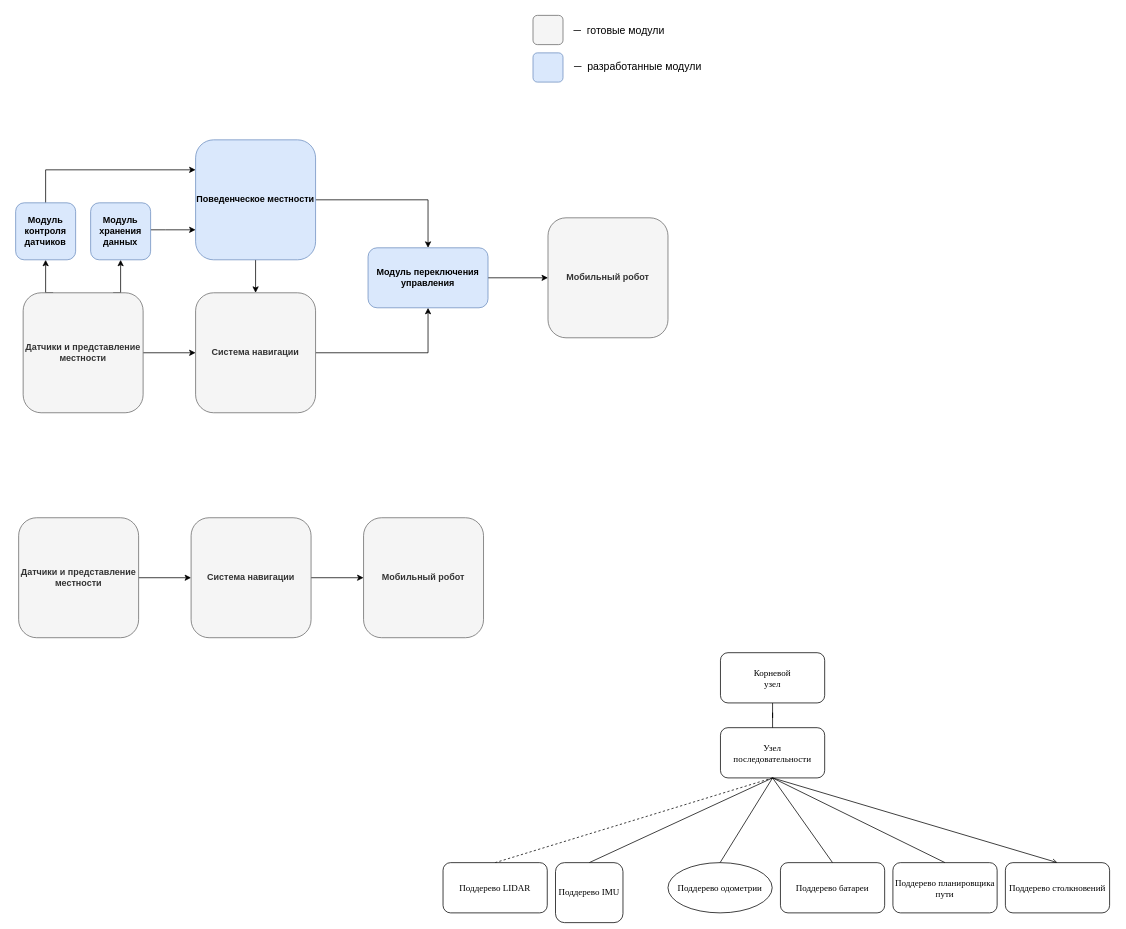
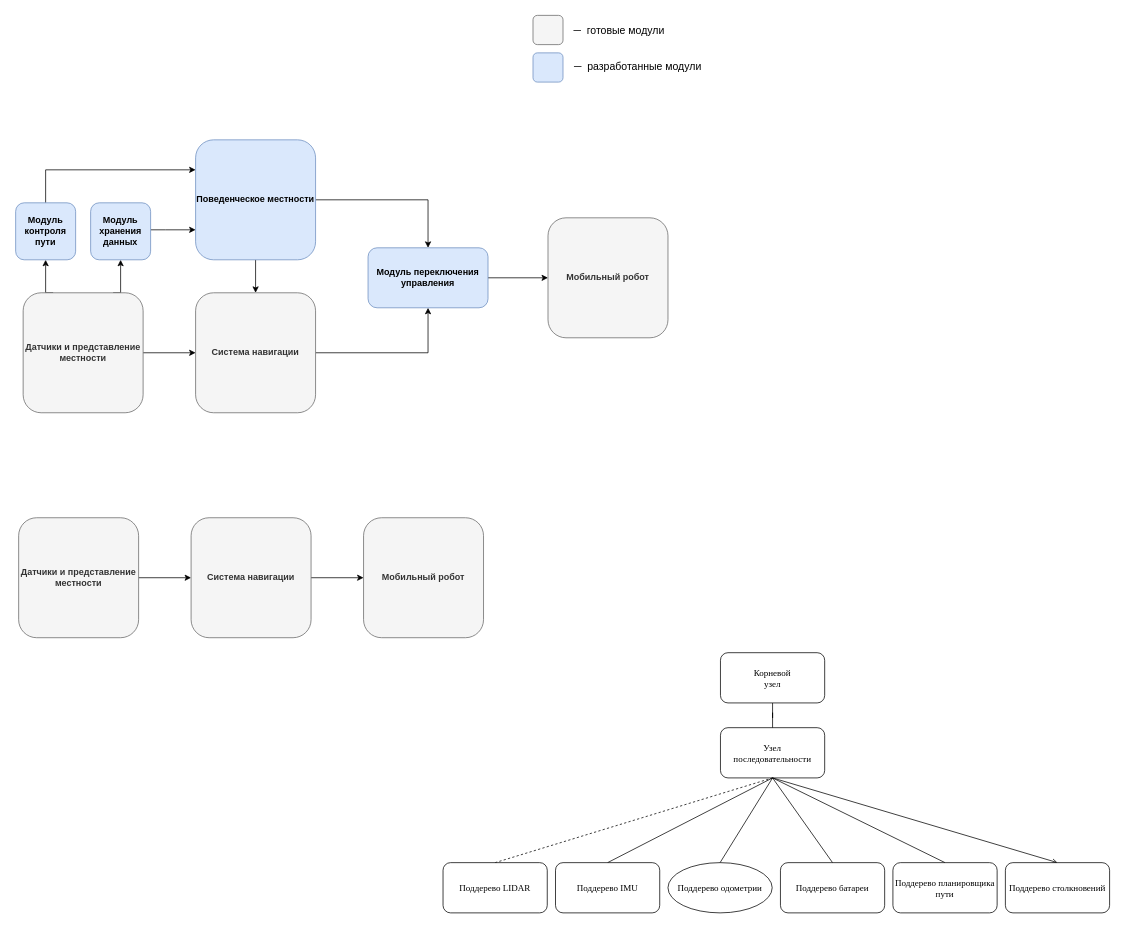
  <mxCell id="0" />
  <mxCell id="1" parent="0" />
  <mxCell id="2" style="edgeStyle=orthogonalEdgeStyle;rounded=0;orthogonalLoop=1;jettySize=auto;html=1;" edge="1" parent="1" source="5" target="7"><mxGeometry relative="1" as="geometry" /></mxCell>
  <mxCell id="3" style="edgeStyle=orthogonalEdgeStyle;rounded=0;orthogonalLoop=1;jettySize=auto;html=1;exitX=0.75;exitY=0;exitDx=0;exitDy=0;entryX=0.5;entryY=1;entryDx=0;entryDy=0;" edge="1" parent="1" source="5" target="15"><mxGeometry relative="1" as="geometry"><mxPoint x="150" y="350" as="targetPoint" /><Array as="points"><mxPoint x="160" y="390" /></Array></mxGeometry></mxCell>
  <mxCell id="4" style="edgeStyle=orthogonalEdgeStyle;rounded=0;orthogonalLoop=1;jettySize=auto;html=1;exitX=0.25;exitY=0;exitDx=0;exitDy=0;" edge="1" parent="1" source="5" target="17"><mxGeometry relative="1" as="geometry"><Array as="points"><mxPoint x="60" y="390" /></Array></mxGeometry></mxCell>
  <mxCell id="5" value="Датчики и представление местности" style="rounded=1;whiteSpace=wrap;html=1;fillColor=#f5f5f5;strokeColor=#666666;fontColor=#333333;fontStyle=1" vertex="1" parent="1"><mxGeometry x="30" y="390" width="160" height="160" as="geometry" /></mxCell>
  <mxCell id="6" style="edgeStyle=orthogonalEdgeStyle;rounded=0;orthogonalLoop=1;jettySize=auto;html=1;entryX=0.5;entryY=1;entryDx=0;entryDy=0;" edge="1" parent="1" source="7" target="13"><mxGeometry relative="1" as="geometry"><mxPoint x="419" y="356" as="targetPoint" /></mxGeometry></mxCell>
  <mxCell id="7" value="Система навигации" style="rounded=1;whiteSpace=wrap;html=1;fillColor=#f5f5f5;strokeColor=#666666;fontColor=#333333;fontStyle=1" vertex="1" parent="1"><mxGeometry x="260" y="390" width="160" height="160" as="geometry" /></mxCell>
  <mxCell id="8" value="Мобильный робот" style="rounded=1;whiteSpace=wrap;html=1;fillColor=#f5f5f5;strokeColor=#666666;fontColor=#333333;fontStyle=1" vertex="1" parent="1"><mxGeometry x="730" y="290" width="160" height="160" as="geometry" /></mxCell>
  <mxCell id="9" style="edgeStyle=orthogonalEdgeStyle;rounded=0;orthogonalLoop=1;jettySize=auto;html=1;exitX=0.5;exitY=1;exitDx=0;exitDy=0;" edge="1" parent="1" source="11" target="7"><mxGeometry relative="1" as="geometry" /></mxCell>
  <mxCell id="10" style="edgeStyle=orthogonalEdgeStyle;rounded=0;orthogonalLoop=1;jettySize=auto;html=1;entryX=0.5;entryY=0;entryDx=0;entryDy=0;" edge="1" parent="1" source="11" target="13"><mxGeometry relative="1" as="geometry" /></mxCell>
  <mxCell id="11" value="Поведенческое местности" style="rounded=1;whiteSpace=wrap;html=1;fillColor=#dae8fc;strokeColor=#6c8ebf;fontStyle=1" vertex="1" parent="1"><mxGeometry x="260" y="186" width="160" height="160" as="geometry" /></mxCell>
  <mxCell id="12" value="" style="edgeStyle=orthogonalEdgeStyle;rounded=0;orthogonalLoop=1;jettySize=auto;html=1;" edge="1" parent="1" source="13" target="8"><mxGeometry relative="1" as="geometry" /></mxCell>
  <mxCell id="13" value="Модуль переключения управления" style="rounded=1;whiteSpace=wrap;html=1;fillColor=#dae8fc;strokeColor=#6c8ebf;fontStyle=1" vertex="1" parent="1"><mxGeometry x="490" y="330" width="160" height="80" as="geometry" /></mxCell>
  <mxCell id="14" style="edgeStyle=orthogonalEdgeStyle;rounded=0;orthogonalLoop=1;jettySize=auto;html=1;entryX=0;entryY=0.75;entryDx=0;entryDy=0;" edge="1" parent="1" source="15" target="11"><mxGeometry relative="1" as="geometry"><Array as="points"><mxPoint x="220" y="306" /><mxPoint x="220" y="306" /></Array></mxGeometry></mxCell>
  <mxCell id="15" value="Модуль хранения данных" style="rounded=1;whiteSpace=wrap;html=1;fillColor=#dae8fc;strokeColor=#6c8ebf;fontStyle=1" vertex="1" parent="1"><mxGeometry x="120" y="270" width="80" height="76" as="geometry" /></mxCell>
  <mxCell id="16" style="edgeStyle=orthogonalEdgeStyle;rounded=0;orthogonalLoop=1;jettySize=auto;html=1;exitX=0.5;exitY=0;exitDx=0;exitDy=0;entryX=0;entryY=0.25;entryDx=0;entryDy=0;" edge="1" parent="1" source="17" target="11"><mxGeometry relative="1" as="geometry" /></mxCell>
- <mxCell id="17" value="Модуль контроля датчиков" style="rounded=1;whiteSpace=wrap;html=1;fillColor=#dae8fc;strokeColor=#6c8ebf;fontStyle=1" vertex="1" parent="1"><mxGeometry x="20" y="270" width="80" height="76" as="geometry" /></mxCell>
+ <mxCell id="17" value="Модуль контроля пути" style="rounded=1;whiteSpace=wrap;html=1;fillColor=#dae8fc;strokeColor=#6c8ebf;fontStyle=1" vertex="1" parent="1"><mxGeometry x="20" y="270" width="80" height="76" as="geometry" /></mxCell>
  <mxCell id="18" value="" style="edgeStyle=orthogonalEdgeStyle;rounded=0;orthogonalLoop=1;jettySize=auto;html=1;" edge="1" parent="1" source="19" target="21"><mxGeometry relative="1" as="geometry" /></mxCell>
  <mxCell id="19" value="Датчики и представление местности" style="rounded=1;whiteSpace=wrap;html=1;fillColor=#f5f5f5;strokeColor=#666666;fontColor=#333333;fontStyle=1" vertex="1" parent="1"><mxGeometry x="24" y="690" width="160" height="160" as="geometry" /></mxCell>
  <mxCell id="20" value="" style="edgeStyle=orthogonalEdgeStyle;rounded=0;orthogonalLoop=1;jettySize=auto;html=1;" edge="1" parent="1" source="21" target="22"><mxGeometry relative="1" as="geometry" /></mxCell>
  <mxCell id="21" value="Система навигации" style="rounded=1;whiteSpace=wrap;html=1;fillColor=#f5f5f5;strokeColor=#666666;fontColor=#333333;fontStyle=1" vertex="1" parent="1"><mxGeometry x="254" y="690" width="160" height="160" as="geometry" /></mxCell>
  <mxCell id="22" value="Мобильный робот" style="rounded=1;whiteSpace=wrap;html=1;fillColor=#f5f5f5;strokeColor=#666666;fontColor=#333333;fontStyle=1" vertex="1" parent="1"><mxGeometry x="484" y="690" width="160" height="160" as="geometry" /></mxCell>
  <mxCell id="23" value="" style="rounded=1;whiteSpace=wrap;html=1;fillColor=#dae8fc;strokeColor=#6c8ebf;fontStyle=1" vertex="1" parent="1"><mxGeometry x="710" y="70" width="40" height="39" as="geometry" /></mxCell>
  <mxCell id="24" value="" style="rounded=1;whiteSpace=wrap;html=1;fillColor=#f5f5f5;strokeColor=#666666;fontColor=#333333;fontStyle=1" vertex="1" parent="1"><mxGeometry x="710" y="20" width="40" height="39" as="geometry" /></mxCell>
  <mxCell id="25" value="&lt;font style=&quot;font-size: 14px;&quot;&gt;─&amp;nbsp; готовые модули&lt;/font&gt;" style="text;html=1;align=center;verticalAlign=middle;whiteSpace=wrap;rounded=0;" vertex="1" parent="1"><mxGeometry x="730" y="20" width="190" height="39" as="geometry" /></mxCell>
  <mxCell id="26" value="&lt;span style=&quot;font-size: 14px;&quot;&gt;─&amp;nbsp; разработанные модули&lt;/span&gt;" style="text;html=1;align=center;verticalAlign=middle;whiteSpace=wrap;rounded=0;" vertex="1" parent="1"><mxGeometry x="760" y="69" width="180" height="40" as="geometry" /></mxCell>
  <mxCell id="27" value="Узел&lt;div&gt;последовательности&lt;/div&gt;" style="whiteSpace=wrap;html=1;rounded=1;shadow=0;labelBackgroundColor=none;strokeWidth=1;fontFamily=Verdana;fontSize=12;align=center;strokeColor=default;allowArrows=1;container=0;" vertex="1" parent="1"><mxGeometry x="960" y="970" width="139" height="67" as="geometry" /></mxCell>
  <mxCell id="28" value="" style="rounded=0;html=1;labelBackgroundColor=none;startArrow=none;startFill=0;startSize=5;endArrow=none;endFill=0;endSize=5;jettySize=auto;orthogonalLoop=1;strokeWidth=1;fontFamily=Verdana;fontSize=12;exitX=0.5;exitY=1;exitDx=0;exitDy=0;entryX=0.5;entryY=0;entryDx=0;entryDy=0;dashed=1;" edge="1" parent="1" source="27" target="39"><mxGeometry x="-0.217" y="-14" relative="1" as="geometry"><mxPoint as="offset" /><mxPoint x="-1019" y="1740" as="sourcePoint" /><mxPoint x="610" y="1203" as="targetPoint" /></mxGeometry></mxCell>
  <mxCell id="29" value="" style="rounded=0;html=1;labelBackgroundColor=none;startArrow=none;startFill=0;startSize=5;endArrow=none;endFill=0;endSize=5;jettySize=auto;orthogonalLoop=1;strokeWidth=1;fontFamily=Verdana;fontSize=12;exitX=0.5;exitY=0;exitDx=0;exitDy=0;entryX=0.5;entryY=1;entryDx=0;entryDy=0;" edge="1" parent="1" source="40" target="27"><mxGeometry x="-0.217" y="-14" relative="1" as="geometry"><mxPoint as="offset" /><mxPoint x="760" y="1203" as="sourcePoint" /><mxPoint x="-345" y="1570" as="targetPoint" /></mxGeometry></mxCell>
  <mxCell id="30" value="" style="rounded=0;html=1;labelBackgroundColor=none;startArrow=none;startFill=0;startSize=5;endArrow=none;endFill=0;endSize=5;jettySize=auto;orthogonalLoop=1;strokeWidth=1;fontFamily=Verdana;fontSize=12;entryX=0.5;entryY=0;entryDx=0;entryDy=0;exitX=0.5;exitY=1;exitDx=0;exitDy=0;" edge="1" parent="1" source="27" target="41"><mxGeometry x="-0.217" y="-14" relative="1" as="geometry"><mxPoint as="offset" /><mxPoint x="-15" y="1290" as="sourcePoint" /><mxPoint x="1000" y="1200" as="targetPoint" /></mxGeometry></mxCell>
  <mxCell id="31" value="" style="rounded=0;html=1;labelBackgroundColor=none;startArrow=none;startFill=0;startSize=5;endArrow=none;endFill=0;endSize=5;jettySize=auto;orthogonalLoop=1;strokeWidth=1;fontFamily=Verdana;fontSize=12;exitX=0.5;exitY=1;exitDx=0;exitDy=0;entryX=0.5;entryY=0;entryDx=0;entryDy=0;" edge="1" parent="1" source="27" target="38"><mxGeometry x="-0.217" y="-14" relative="1" as="geometry"><mxPoint as="offset" /><mxPoint x="460" y="1231.63" as="sourcePoint" /><mxPoint x="1230" y="1274.5" as="targetPoint" /></mxGeometry></mxCell>
  <mxCell id="32" value="" style="rounded=0;html=1;labelBackgroundColor=none;startArrow=none;startFill=0;startSize=5;endArrow=none;endFill=0;endSize=5;jettySize=auto;orthogonalLoop=1;strokeWidth=1;fontFamily=Verdana;fontSize=12;entryX=0.5;entryY=0;entryDx=0;entryDy=0;exitX=0.5;exitY=1;exitDx=0;exitDy=0;" edge="1" parent="1" source="27" target="37"><mxGeometry x="-0.217" y="-14" relative="1" as="geometry"><mxPoint as="offset" /><mxPoint x="760" y="1000" as="sourcePoint" /><mxPoint x="1505" y="1283.25" as="targetPoint" /></mxGeometry></mxCell>
  <mxCell id="33" value="" style="rounded=0;html=1;labelBackgroundColor=none;startArrow=none;startFill=0;startSize=5;endArrow=open;endFill=0;endSize=5;jettySize=auto;orthogonalLoop=1;strokeWidth=1;fontFamily=Verdana;fontSize=12;exitX=0.5;exitY=1;exitDx=0;exitDy=0;entryX=0.5;entryY=0;entryDx=0;entryDy=0;" edge="1" parent="1" source="27" target="36"><mxGeometry x="-0.217" y="-14" relative="1" as="geometry"><mxPoint as="offset" /><mxPoint x="1380" y="799.63" as="sourcePoint" /><mxPoint x="1700" y="1274.5" as="targetPoint" /></mxGeometry></mxCell>
  <mxCell id="34" value="" style="edgeStyle=orthogonalEdgeStyle;rounded=0;orthogonalLoop=1;jettySize=auto;html=1;endArrow=none;endFill=0;exitX=0.5;exitY=1;exitDx=0;exitDy=0;" edge="1" parent="1" source="35" target="27"><mxGeometry relative="1" as="geometry"><mxPoint x="1020" y="940" as="sourcePoint" /></mxGeometry></mxCell>
  <mxCell id="35" value="Корневой&lt;div&gt;узел&lt;/div&gt;" style="whiteSpace=wrap;html=1;rounded=1;shadow=0;labelBackgroundColor=none;strokeWidth=1;fontFamily=Verdana;fontSize=12;align=center;strokeColor=default;allowArrows=1;container=0;fontStyle=0" vertex="1" parent="1"><mxGeometry x="960" y="870" width="139" height="67" as="geometry" /></mxCell>
  <mxCell id="36" value="Поддерево столкновений" style="whiteSpace=wrap;html=1;rounded=1;shadow=0;labelBackgroundColor=none;strokeWidth=1;fontFamily=Verdana;fontSize=12;align=center;strokeColor=default;allowArrows=1;container=0;" vertex="1" parent="1"><mxGeometry x="1340" y="1150" width="139" height="67" as="geometry" /></mxCell>
  <mxCell id="37" value="Поддерево планировщика пути" style="whiteSpace=wrap;html=1;rounded=1;shadow=0;labelBackgroundColor=none;strokeWidth=1;fontFamily=Verdana;fontSize=12;align=center;strokeColor=default;allowArrows=1;container=0;" vertex="1" parent="1"><mxGeometry x="1190" y="1150" width="139" height="67" as="geometry" /></mxCell>
  <mxCell id="38" value="Поддерево батареи" style="whiteSpace=wrap;html=1;rounded=1;shadow=0;labelBackgroundColor=none;strokeWidth=1;fontFamily=Verdana;fontSize=12;align=center;strokeColor=default;allowArrows=1;container=0;" vertex="1" parent="1"><mxGeometry x="1040" y="1150" width="139" height="67" as="geometry" /></mxCell>
  <mxCell id="39" value="Поддерево LIDAR" style="whiteSpace=wrap;html=1;rounded=1;shadow=0;labelBackgroundColor=none;strokeWidth=1;fontFamily=Verdana;fontSize=12;align=center;strokeColor=default;allowArrows=1;container=0;" vertex="1" parent="1"><mxGeometry x="590" y="1150" width="139" height="67" as="geometry" /></mxCell>
- <mxCell id="40" value="Поддерево IMU" style="whiteSpace=wrap;html=1;rounded=1;shadow=0;labelBackgroundColor=none;strokeWidth=1;fontFamily=Verdana;fontSize=12;align=center;strokeColor=default;allowArrows=1;container=0;" vertex="1" parent="1"><mxGeometry x="740" y="1150" width="90" height="80" as="geometry" /></mxCell>
+ <mxCell id="40" value="Поддерево IMU" style="whiteSpace=wrap;html=1;rounded=1;shadow=0;labelBackgroundColor=none;strokeWidth=1;fontFamily=Verdana;fontSize=12;align=center;strokeColor=default;allowArrows=1;container=0;" vertex="1" parent="1"><mxGeometry x="740" y="1150" width="139" height="67" as="geometry" /></mxCell>
  <mxCell id="41" value="Поддерево одометрии" style="ellipse;whiteSpace=wrap;html=1;shadow=0;labelBackgroundColor=none;strokeWidth=1;fontFamily=Verdana;fontSize=12;align=center;strokeColor=default;allowArrows=1;container=0;" vertex="1" parent="1"><mxGeometry x="890" y="1150" width="139" height="67" as="geometry" /></mxCell>
